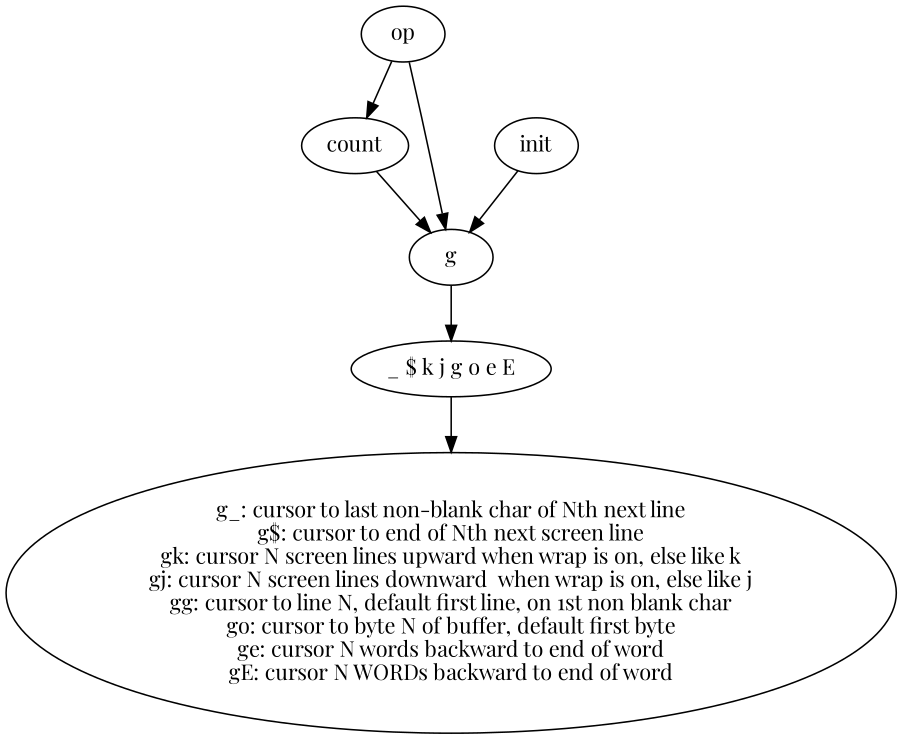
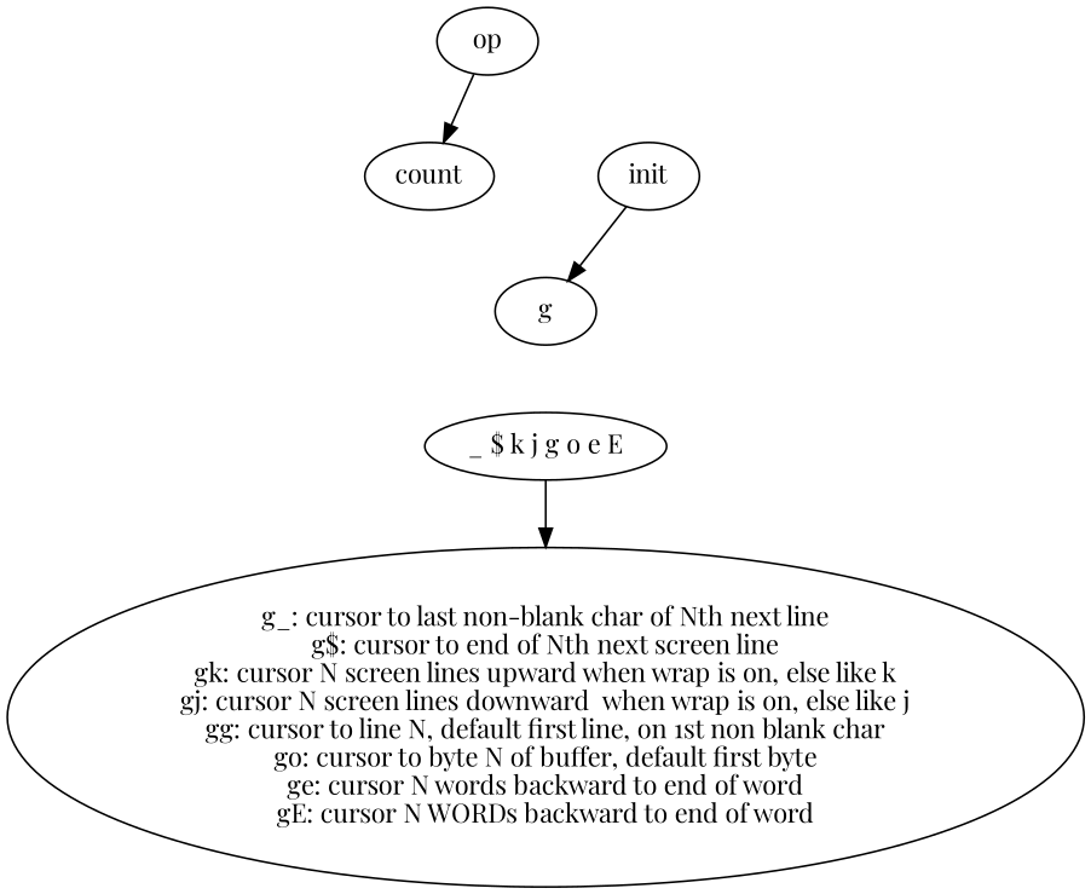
  digraph {
    fontname="Playfair Display"
    node [fontname="Playfair Display"]
    edge [fontname="Playfair Display"]
    n1 [label="g_: cursor to last non-blank char of Nth next line\ng$: cursor to end of Nth next screen line\ngk: cursor N screen lines upward when wrap is on, else like k\ngj: cursor N screen lines downward  when wrap is on, else like j\ngg: cursor to line N, default first line, on 1st non blank char\ngo: cursor to byte N of buffer, default first byte\nge: cursor N words backward to end of word\ngE: cursor N WORDs backward to end of word"]
    n2 [label=count]
    n3 [label=g]
    n4 [label="_ $ k j g o e E"]
    n5 [label=init]
    n6 [label=op]
-   n2 -> n3
-   n3 -> n4
    n4 -> n1
    n5 -> n3
    n6 -> n2
-   n6 -> n3
  }
